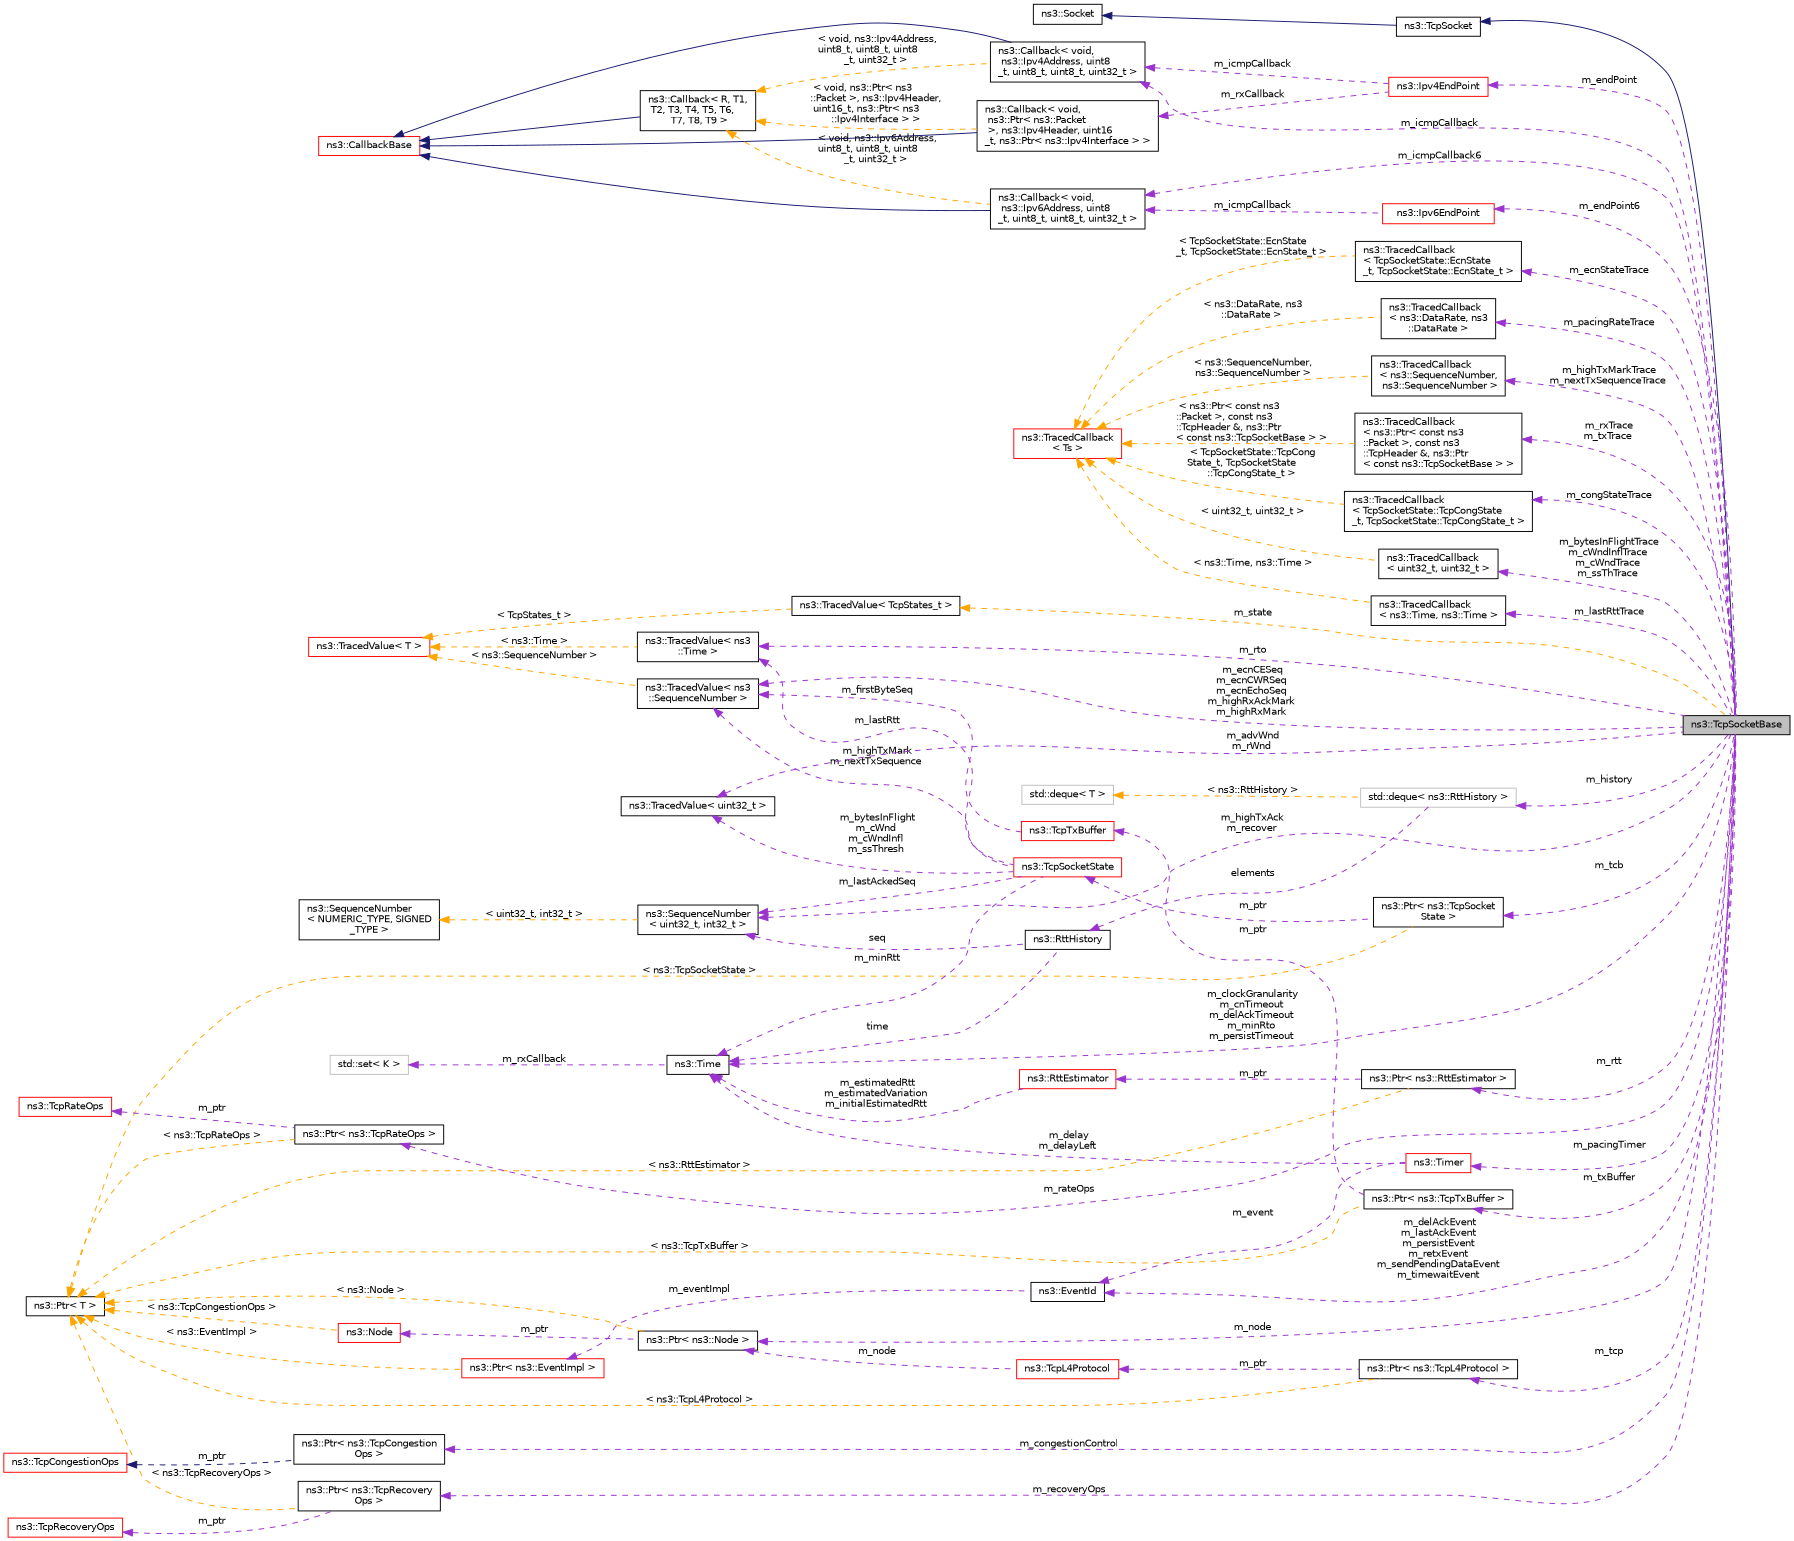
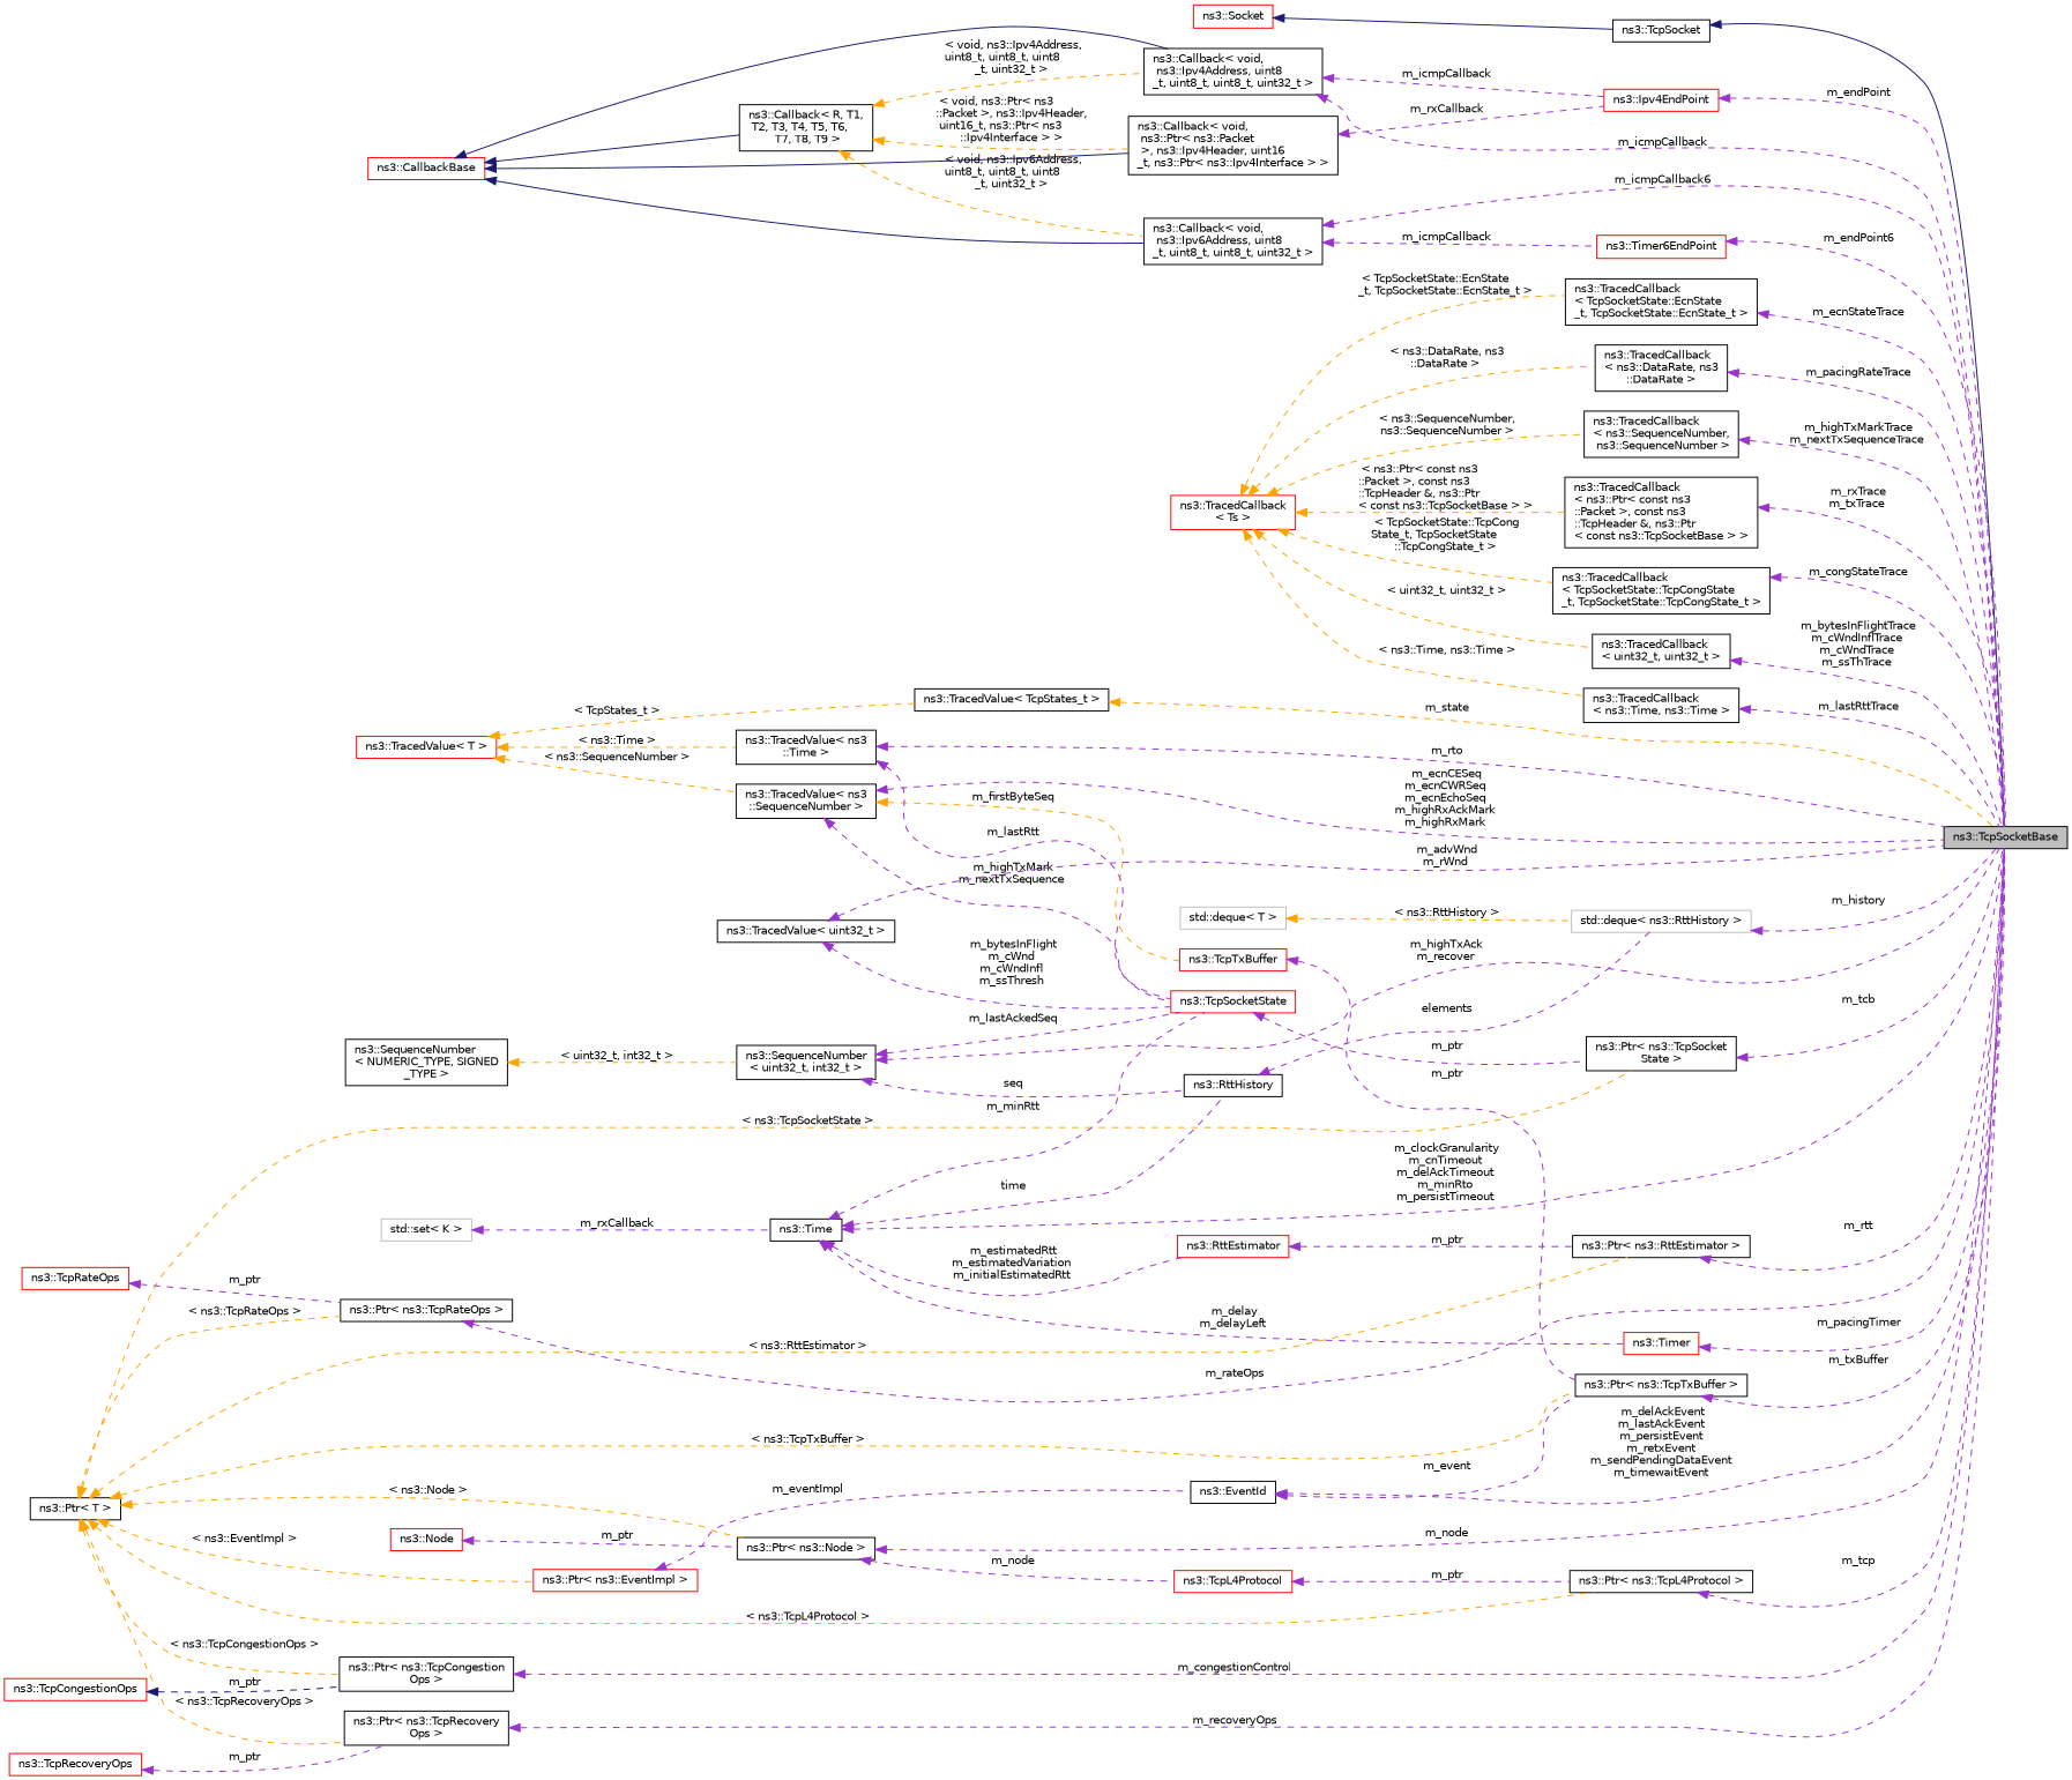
  digraph {
    rankdir=LR
    node [color=black fillcolor=white fontname=Helvetica fontsize=10 shape=record style=filled]
    edge [color=darkorchid3 dir=back fontname=Helvetica fontsize=10 labelfontname=Helvetica labelfontsize=10 style=dashed]
    n1 [fillcolor=grey75 fontcolor=black height=0.2 label="ns3::TcpSocketBase" width=0.4]
    n2 [height=0.2 label="ns3::TcpSocket" width=0.4]
-   n3 [height=0.2 label="ns3::Socket" width=0.4]
+   n3 [color=red height=0.2 label="ns3::Socket" width=0.4]
    n4 [height=0.2 label="ns3::Callback\< void,\l ns3::Ipv4Address, uint8\l_t, uint8_t, uint8_t, uint32_t \>" width=0.4]
    n5 [color=red height=0.2 label="ns3::Ipv4EndPoint" width=0.4]
    n6 [color=red height=0.2 label="ns3::CallbackBase" width=0.4]
    n7 [height=0.2 label="ns3::Callback\< R, T1,\l T2, T3, T4, T5, T6,\l T7, T8, T9 \>" width=0.4]
    n8 [height=0.2 label="ns3::Callback\< void,\l ns3::Ptr\< ns3::Packet\l \>, ns3::Ipv4Header, uint16\l_t, ns3::Ptr\< ns3::Ipv4Interface \> \>" width=0.4]
    n9 [height=0.2 label="ns3::Callback\< void,\l ns3::Ipv6Address, uint8\l_t, uint8_t, uint8_t, uint32_t \>" width=0.4]
-   n10 [color=red height=0.2 label="ns3::Ipv6EndPoint" width=0.4]
+   n10 [color=red height=0.2 label="ns3::Timer6EndPoint" width=0.4]
    n11 [height=0.2 label="ns3::TracedCallback\l\< ns3::Time, ns3::Time \>" width=0.4]
    n12 [color=red height=0.2 label="ns3::TracedCallback\l\< Ts \>" width=0.4]
    n13 [height=0.2 label="ns3::TracedCallback\l\< TcpSocketState::EcnState\l_t, TcpSocketState::EcnState_t \>" width=0.4]
    n14 [height=0.2 label="ns3::TracedCallback\l\< ns3::DataRate, ns3\l::DataRate \>" width=0.4]
    n15 [height=0.2 label="ns3::TracedCallback\l\< ns3::SequenceNumber,\l ns3::SequenceNumber \>" width=0.4]
    n16 [height=0.2 label="ns3::TracedCallback\l\< ns3::Ptr\< const ns3\l::Packet \>, const ns3\l::TcpHeader &, ns3::Ptr\l\< const ns3::TcpSocketBase \> \>" width=0.4]
    n17 [height=0.2 label="ns3::TracedCallback\l\< TcpSocketState::TcpCongState\l_t, TcpSocketState::TcpCongState_t \>" width=0.4]
    n18 [height=0.2 label="ns3::TracedCallback\l\< uint32_t, uint32_t \>" width=0.4]
    n19 [height=0.2 label="ns3::SequenceNumber\l\< uint32_t, int32_t \>" width=0.4]
    n20 [color=red height=0.2 label="ns3::TcpSocketState" width=0.4]
    n21 [height=0.2 label="ns3::RttHistory" width=0.4]
    n22 [height=0.2 label="ns3::Ptr\< ns3::TcpSocket\lState \>" width=0.4]
    n23 [color=grey75 height=0.2 label="std::deque\< ns3::RttHistory \>" width=0.4]
    n24 [height=0.2 label="ns3::SequenceNumber\l\< NUMERIC_TYPE, SIGNED\l_TYPE \>" width=0.4]
    n25 [height=0.2 label="ns3::Ptr\< ns3::TcpTxBuffer \>" width=0.4]
    n26 [color=red height=0.2 label="ns3::TcpTxBuffer" width=0.4]
    n27 [height=0.2 label="ns3::TracedValue\< ns3\l::SequenceNumber \>" width=0.4]
    n28 [color=red height=0.2 label="ns3::TracedValue\< T \>" width=0.4]
    n29 [height=0.2 label="ns3::TracedValue\< ns3\l::Time \>" width=0.4]
    n30 [height=0.2 label="ns3::TracedValue\< TcpStates_t \>" width=0.4]
    n31 [height=0.2 label="ns3::TracedValue\< uint32_t \>" width=0.4]
    n32 [height=0.2 label="ns3::Ptr\< T \>" width=0.4]
    n33 [height=0.2 label="ns3::Ptr\< ns3::Node \>" width=0.4]
    n34 [color=red height=0.2 label="ns3::Ptr\< ns3::EventImpl \>" width=0.4]
    n35 [height=0.2 label="ns3::Ptr\< ns3::TcpRecovery\lOps \>" width=0.4]
    n36 [height=0.2 label="ns3::Ptr\< ns3::TcpL4Protocol \>" width=0.4]
    n37 [height=0.2 label="ns3::Ptr\< ns3::TcpRateOps \>" width=0.4]
    n38 [height=0.2 label="ns3::Ptr\< ns3::RttEstimator \>" width=0.4]
    n39 [height=0.2 label="ns3::Ptr\< ns3::TcpCongestion\lOps \>" width=0.4]
    n40 [color=red height=0.2 label="ns3::TcpL4Protocol" width=0.4]
    n41 [height=0.2 label="ns3::EventId" width=0.4]
    n42 [height=0.2 label="ns3::Time" width=0.4]
    n43 [color=red height=0.2 label="ns3::RttEstimator" width=0.4]
    n44 [color=red height=0.2 label="ns3::Timer" width=0.4]
    n45 [color=grey75 height=0.2 label="std::set\< K \>" width=0.4]
    n46 [color=red height=0.2 label="ns3::Node" width=0.4]
    n47 [color=red height=0.2 label="ns3::TcpRecoveryOps" width=0.4]
    n48 [color=red height=0.2 label="ns3::TcpRateOps" width=0.4]
    n49 [color=grey75 height=0.2 label="std::deque\< T \>" width=0.4]
    n50 [color=red height=0.2 label="ns3::TcpCongestionOps" width=0.4]
    n2 -> n1 [color=midnightblue style=solid]
    n3 -> n2 [color=midnightblue style=solid]
    n4 -> n1 [label=" m_icmpCallback"]
    n4 -> n5 [label=" m_icmpCallback"]
    n5 -> n1 [label=" m_endPoint"]
    n6 -> n4 [color=midnightblue style=solid]
    n6 -> n7 [color=midnightblue style=solid]
    n6 -> n8 [color=midnightblue style=solid]
    n6 -> n9 [color=midnightblue style=solid]
    n7 -> n4 [color=orange label=" \< void, ns3::Ipv4Address,\l uint8_t, uint8_t, uint8\l_t, uint32_t \>"]
    n7 -> n8 [color=orange label=" \< void, ns3::Ptr\< ns3\l::Packet \>, ns3::Ipv4Header,\l uint16_t, ns3::Ptr\< ns3\l::Ipv4Interface \> \>"]
    n7 -> n9 [color=orange label=" \< void, ns3::Ipv6Address,\l uint8_t, uint8_t, uint8\l_t, uint32_t \>"]
    n8 -> n5 [label=" m_rxCallback"]
    n9 -> n1 [label=" m_icmpCallback6"]
    n9 -> n10 [label=" m_icmpCallback"]
    n10 -> n1 [label=" m_endPoint6"]
    n11 -> n1 [label=" m_lastRttTrace"]
    n12 -> n11 [color=orange label=" \< ns3::Time, ns3::Time \>"]
    n12 -> n13 [color=orange label=" \< TcpSocketState::EcnState\l_t, TcpSocketState::EcnState_t \>"]
    n12 -> n14 [color=orange label=" \< ns3::DataRate, ns3\l::DataRate \>"]
    n12 -> n15 [color=orange label=" \< ns3::SequenceNumber,\l ns3::SequenceNumber \>"]
    n12 -> n16 [color=orange label=" \< ns3::Ptr\< const ns3\l::Packet \>, const ns3\l::TcpHeader &, ns3::Ptr\l\< const ns3::TcpSocketBase \> \>"]
    n12 -> n17 [color=orange label=" \< TcpSocketState::TcpCong\lState_t, TcpSocketState\l::TcpCongState_t \>"]
    n12 -> n18 [color=orange label=" \< uint32_t, uint32_t \>"]
    n13 -> n1 [label=" m_ecnStateTrace"]
    n14 -> n1 [label=" m_pacingRateTrace"]
    n15 -> n1 [label=" m_highTxMarkTrace\nm_nextTxSequenceTrace"]
    n16 -> n1 [label=" m_rxTrace\nm_txTrace"]
    n17 -> n1 [label=" m_congStateTrace"]
    n18 -> n1 [label=" m_bytesInFlightTrace\nm_cWndInflTrace\nm_cWndTrace\nm_ssThTrace"]
    n19 -> n1 [label=" m_highTxAck\nm_recover"]
    n19 -> n20 [label=" m_lastAckedSeq"]
    n19 -> n21 [label=" seq"]
    n20 -> n22 [label=" m_ptr"]
    n21 -> n23 [label=" elements"]
    n22 -> n1 [label=" m_tcb"]
    n23 -> n1 [label=" m_history"]
    n24 -> n19 [color=orange label=" \< uint32_t, int32_t \>"]
    n25 -> n1 [label=" m_txBuffer"]
    n26 -> n25 [label=" m_ptr"]
    n27 -> n1 [label=" m_ecnCESeq\nm_ecnCWRSeq\nm_ecnEchoSeq\nm_highRxAckMark\nm_highRxMark"]
    n27 -> n20 [label=" m_highTxMark\nm_nextTxSequence"]
-   n27 -> n26 [label=" m_firstByteSeq"]
+   n27 -> n26 [color=orange label=" m_firstByteSeq"]
    n28 -> n27 [color=orange label=" \< ns3::SequenceNumber \>"]
    n28 -> n29 [color=orange label=" \< ns3::Time \>"]
    n28 -> n30 [color=orange label=" \< TcpStates_t \>"]
    n29 -> n1 [label=" m_rto"]
    n29 -> n20 [label=" m_lastRtt"]
    n30 -> n1 [color=orange label=" m_state"]
    n31 -> n1 [label=" m_advWnd\nm_rWnd"]
    n31 -> n20 [label=" m_bytesInFlight\nm_cWnd\nm_cWndInfl\nm_ssThresh"]
    n32 -> n22 [color=orange label=" \< ns3::TcpSocketState \>"]
    n32 -> n25 [color=orange label=" \< ns3::TcpTxBuffer \>"]
    n32 -> n33 [color=orange label=" \< ns3::Node \>"]
    n32 -> n34 [color=orange label=" \< ns3::EventImpl \>"]
    n32 -> n35 [color=orange label=" \< ns3::TcpRecoveryOps \>"]
    n32 -> n36 [color=orange label=" \< ns3::TcpL4Protocol \>"]
    n32 -> n37 [color=orange label=" \< ns3::TcpRateOps \>"]
    n32 -> n38 [color=orange label=" \< ns3::RttEstimator \>"]
-   n32 -> n46 [color=orange label=" \< ns3::TcpCongestionOps \>"]
+   n32 -> n39 [color=orange label=" \< ns3::TcpCongestionOps \>"]
    n33 -> n1 [label=" m_node"]
    n33 -> n40 [label=" m_node"]
    n34 -> n41 [label=" m_eventImpl"]
    n35 -> n1 [label=" m_recoveryOps"]
    n36 -> n1 [label=" m_tcp"]
    n37 -> n1 [label=" m_rateOps"]
    n38 -> n1 [label=" m_rtt"]
    n39 -> n1 [label=" m_congestionControl"]
    n40 -> n36 [label=" m_ptr"]
    n41 -> n1 [label=" m_delAckEvent\nm_lastAckEvent\nm_persistEvent\nm_retxEvent\nm_sendPendingDataEvent\nm_timewaitEvent"]
-   n41 -> n44 [label=" m_event"]
+   n41 -> n25 [label=" m_event"]
    n42 -> n1 [label=" m_clockGranularity\nm_cnTimeout\nm_delAckTimeout\nm_minRto\nm_persistTimeout"]
    n42 -> n20 [label=" m_minRtt"]
    n42 -> n21 [label=" time"]
    n42 -> n43 [label=" m_estimatedRtt\nm_estimatedVariation\nm_initialEstimatedRtt"]
    n42 -> n44 [label=" m_delay\nm_delayLeft"]
    n43 -> n38 [label=" m_ptr"]
    n44 -> n1 [label=" m_pacingTimer"]
    n45 -> n42 [label=" m_rxCallback"]
    n46 -> n33 [label=" m_ptr"]
    n47 -> n35 [label=" m_ptr"]
    n48 -> n37 [label=" m_ptr"]
    n49 -> n23 [color=orange label=" \< ns3::RttHistory \>"]
    n50 -> n39 [color=midnightblue label=" m_ptr"]
  }
